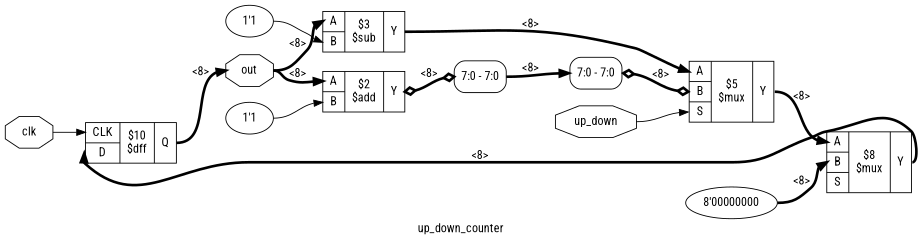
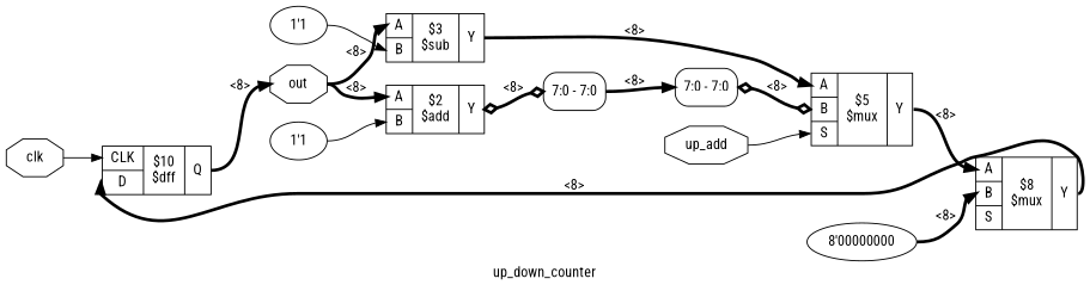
  digraph {
    fontname="Roboto Condensed"
    label=up_down_counter
    rankdir=LR
    remincross=true
    node [fontname="Roboto Condensed" shape=record]
    edge [color=black fontname="Roboto Condensed" headport="p10:w" tailport=e style="setlinewidth(3)"]
    n1 [color=black fontcolor=black label=clk shape=octagon]
    n2 [label="{{<p14> CLK|<p15> D}|$10\n$dff|{<p16> Q}}"]
    n3 [color=black fontcolor=black label=out shape=octagon]
    n4 [label="{{<p10> A|<p11> B}|$2\n$add|{<p12> Y}}"]
    n5 [label="{{<p10> A|<p11> B}|$3\n$sub|{<p12> Y}}"]
    n6 [label="<s0> 7:0 - 7:0 " style=rounded]
    n7 [label="{{<p10> A|<p11> B|<p18> S}|$5\n$mux|{<p12> Y}}"]
    n8 [label="{{<p10> A|<p11> B|<p18> S}|$8\n$mux|{<p12> Y}}"]
-   n9 [color=black fontcolor=black label=up_down shape=octagon]
+   n9 [color=black fontcolor=black label=up_add shape=octagon]
    n10 [label="1'1" shape=""]
    n11 [label="<s0> 7:0 - 7:0 " style=rounded]
    n12 [label="8'00000000" shape=""]
    n13 [label="1'1" shape=""]
    n1 -> n2 [headport="p14:w" style=""]
    n2 -> n3 [headport=w label="<8>" tailport="p16:e"]
    n3 -> n4 [label="<8>"]
    n3 -> n5 [label="<8>"]
    n4 -> n6 [arrowhead=odiamond arrowtail=odiamond dir=both headport=w label="<8>" tailport="p12:e"]
    n5 -> n7 [label="<8>" tailport="p12:e"]
    n6 -> n11 [headport="s0:w" label="<8>" tailport="s0:e"]
    n7 -> n8 [label="<8>" tailport="p12:e"]
    n8 -> n2 [headport="p15:w" label="<8>" tailport="p12:e"]
    n9 -> n7 [headport="p18:w" style=""]
    n10 -> n4 [headport="p11:w" style=""]
    n11 -> n7 [arrowhead=odiamond arrowtail=odiamond dir=both headport="p11:w" label="<8>"]
    n12 -> n8 [headport="p11:w" label="<8>"]
    n13 -> n5 [headport="p11:w" style=""]
  }
